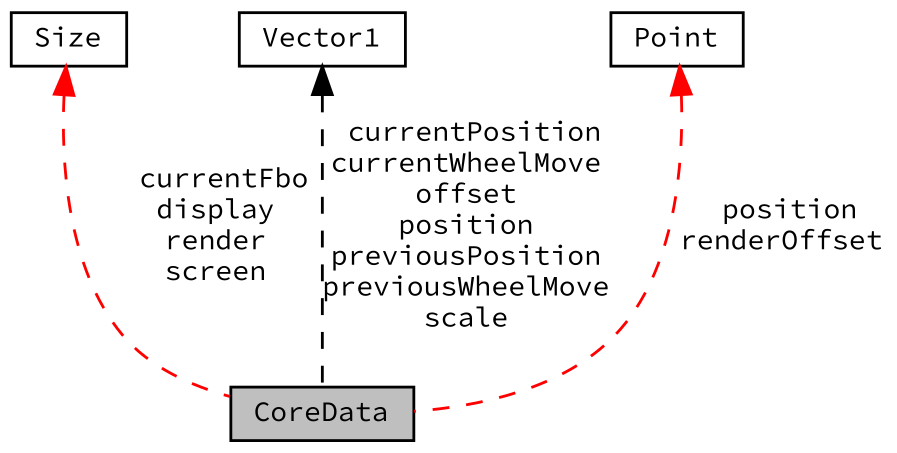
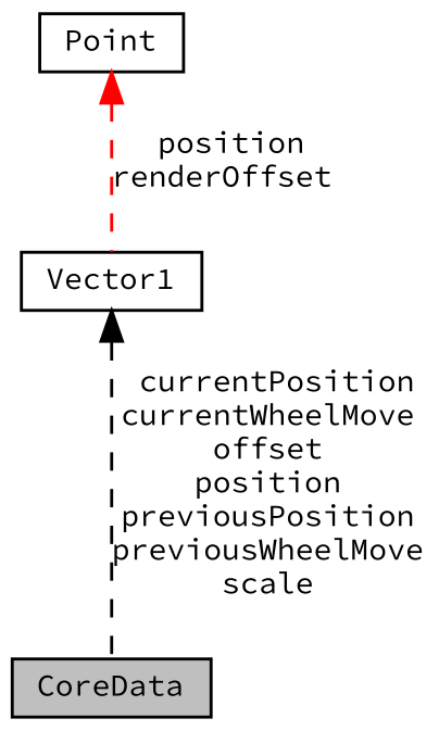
  digraph {
    fontname="Source Code Pro"
    node [color=black fillcolor=white fontname="Source Code Pro" fontsize=10 shape=record style=filled]
    edge [color=red dir=back fontname="Source Code Pro" fontsize=10 labelfontname=Helvetica labelfontsize=10 style=dashed]
    n1 [fillcolor=grey75 fontcolor=black height=0.2 label=CoreData width=0.4]
-   n2 [height=0.2 label=Size width=0.4]
    n3 [height=0.2 label=Vector1 width=0.4]
    n4 [height=0.2 label=Point width=0.4]
-   n2 -> n1 [label=" currentFbo\ndisplay\nrender\nscreen"]
    n3 -> n1 [color=black label=" currentPosition\ncurrentWheelMove\noffset\nposition\npreviousPosition\npreviousWheelMove\nscale"]
-   n4 -> n1 [label=" position\nrenderOffset"]
+   n4 -> n3 [label=" position\nrenderOffset"]
  }
